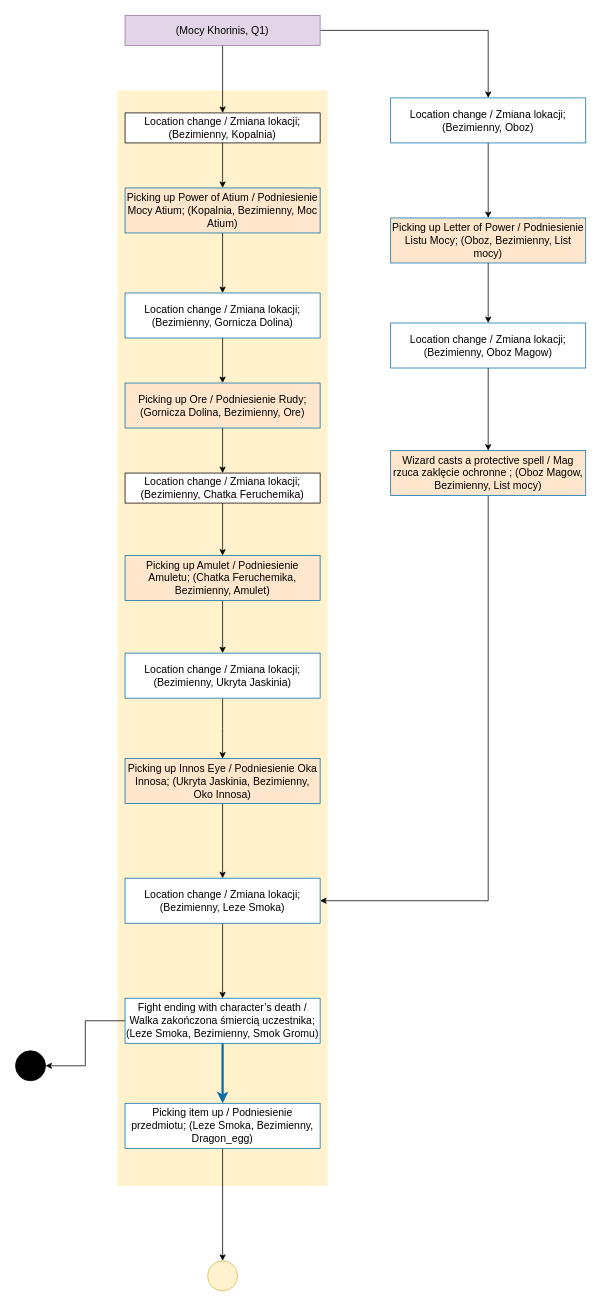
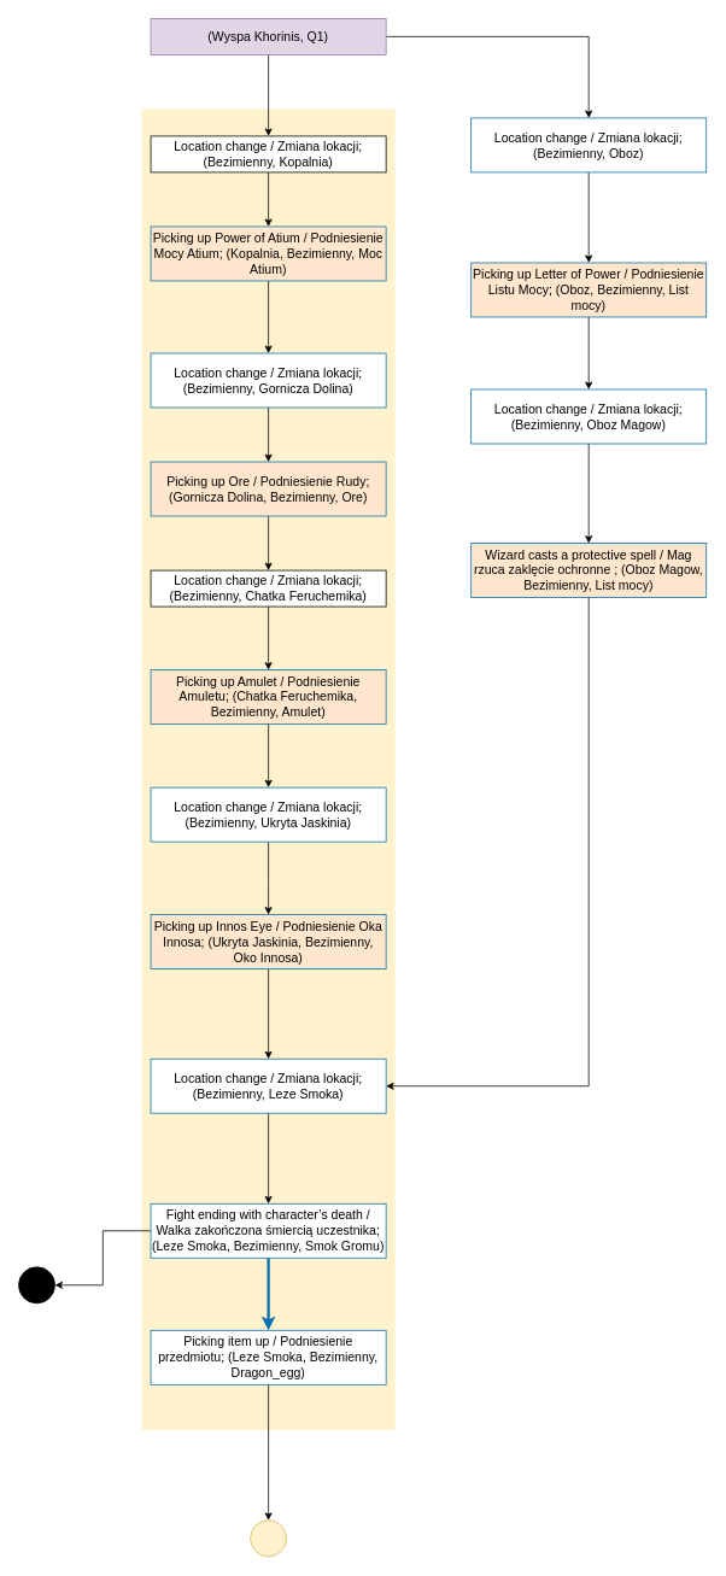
  <mxCell id="0" />
  <mxCell id="1" parent="0" />
  <mxCell id="2" value="" style="rounded=0;whiteSpace=wrap;html=1;fillColor=#fff2cc;fontFamily=Helvetica;fontSize=14;strokeColor=none;container=0;" parent="1" vertex="1"><mxGeometry x="156" y="120" width="280" height="1460" as="geometry" /></mxCell>
  <mxCell id="3" value="" style="edgeStyle=orthogonalEdgeStyle;rounded=0;orthogonalLoop=1;jettySize=auto;html=1;" parent="1" source="5" target="7" edge="1"><mxGeometry relative="1" as="geometry" /></mxCell>
  <mxCell id="4" style="edgeStyle=orthogonalEdgeStyle;rounded=0;orthogonalLoop=1;jettySize=auto;html=1;entryX=0.5;entryY=0;entryDx=0;entryDy=0;" edge="1" parent="1" source="5" target="23"><mxGeometry relative="1" as="geometry" /></mxCell>
- <mxCell id="5" value="&lt;font&gt;(Mocy Khorinis, Q1)&lt;/font&gt;" style="rounded=0;whiteSpace=wrap;html=1;strokeColor=#9673a6;fillColor=#e1d5e7;container=0;fontSize=14;" parent="1" vertex="1"><mxGeometry x="166" y="20" width="260" height="40" as="geometry" /></mxCell>
+ <mxCell id="5" value="&lt;font&gt;(Wyspa Khorinis, Q1)&lt;/font&gt;" style="rounded=0;whiteSpace=wrap;html=1;strokeColor=#9673a6;fillColor=#e1d5e7;container=0;fontSize=14;" parent="1" vertex="1"><mxGeometry x="166" y="20" width="260" height="40" as="geometry" /></mxCell>
  <mxCell id="6" value="" style="edgeStyle=orthogonalEdgeStyle;rounded=0;orthogonalLoop=1;jettySize=auto;html=1;" parent="1" source="7" target="13" edge="1"><mxGeometry relative="1" as="geometry" /></mxCell>
  <mxCell id="7" value="&lt;span id=&quot;docs-internal-guid-4cfbbf0f-7fff-1ddc-6e00-4f36d3d0db7e&quot;&gt;&lt;span style=&quot;background-color: transparent ; vertical-align: baseline&quot;&gt;&lt;font&gt;&lt;font face=&quot;arial&quot;&gt;&lt;span&gt;Location change / Zmiana lokacji; (Bezimienny, Kopalnia)&lt;/span&gt;&lt;/font&gt;&lt;/font&gt;&lt;/span&gt;&lt;/span&gt;" style="rounded=0;whiteSpace=wrap;html=1;align=center;container=0;fontSize=14;" parent="1" vertex="1"><mxGeometry x="166" y="150" width="260" height="40" as="geometry" /></mxCell>
  <mxCell id="8" value="" style="edgeStyle=orthogonalEdgeStyle;rounded=0;orthogonalLoop=1;jettySize=auto;html=1;" parent="1" source="9" target="19" edge="1"><mxGeometry relative="1" as="geometry" /></mxCell>
  <mxCell id="9" value="&lt;span id=&quot;docs-internal-guid-4cfbbf0f-7fff-1ddc-6e00-4f36d3d0db7e&quot;&gt;&lt;span style=&quot;background-color: transparent ; vertical-align: baseline&quot;&gt;&lt;font&gt;&lt;font face=&quot;arial&quot;&gt;&lt;span&gt;Location change / Zmiana lokacji;&lt;/span&gt;&lt;/font&gt;&lt;span style=&quot;font-family: arial;&quot;&gt;(Bezimienny, Chatka Feruchemika)&lt;/span&gt;&lt;br&gt;&lt;/font&gt;&lt;/span&gt;&lt;/span&gt;" style="rounded=0;whiteSpace=wrap;html=1;align=center;container=0;fontSize=14;" parent="1" vertex="1"><mxGeometry x="166" y="630" width="260" height="40" as="geometry" /></mxCell>
  <mxCell id="10" value="" style="ellipse;whiteSpace=wrap;html=1;aspect=fixed;fontSize=14;align=center;fillColor=#fff2cc;strokeWidth=1;strokeColor=#d6b656;container=0;" parent="1" vertex="1"><mxGeometry x="276" y="1680" width="40" height="40" as="geometry" /></mxCell>
  <mxCell id="11" value="" style="ellipse;whiteSpace=wrap;html=1;aspect=fixed;fontSize=14;align=center;fillColor=#000000;container=0;" parent="1" vertex="1"><mxGeometry x="20" y="1400" width="40" height="40" as="geometry" /></mxCell>
  <mxCell id="12" value="" style="edgeStyle=orthogonalEdgeStyle;rounded=0;orthogonalLoop=1;jettySize=auto;html=1;" parent="1" source="13" target="15" edge="1"><mxGeometry relative="1" as="geometry" /></mxCell>
  <mxCell id="13" value="Picking up Power of Atium / Podniesienie Mocy Atium; (Kopalnia, Bezimienny, Moc Atium)" style="rounded=0;whiteSpace=wrap;html=1;strokeColor=#d79b00;align=center;fontSize=14;fontFamily=Helvetica;fillColor=#ffe6cc;strokeColor=#006EAF;" parent="1" vertex="1"><mxGeometry x="166" y="250" width="260" height="60" as="geometry" /></mxCell>
  <mxCell id="14" value="" style="edgeStyle=orthogonalEdgeStyle;rounded=0;orthogonalLoop=1;jettySize=auto;html=1;" parent="1" source="15" target="17" edge="1"><mxGeometry relative="1" as="geometry" /></mxCell>
  <mxCell id="15" value="Location change / Zmiana lokacji; (Bezimienny, Gornicza Dolina)" style="rounded=0;whiteSpace=wrap;html=1;align=center;fontSize=14;fontFamily=Helvetica;strokeColor=#006EAF;" parent="1" vertex="1"><mxGeometry x="166" y="390" width="260" height="60" as="geometry" /></mxCell>
  <mxCell id="16" value="" style="edgeStyle=orthogonalEdgeStyle;rounded=0;orthogonalLoop=1;jettySize=auto;html=1;" parent="1" source="17" target="9" edge="1"><mxGeometry relative="1" as="geometry" /></mxCell>
  <mxCell id="17" value="Picking up Ore / Podniesienie Rudy; (Gornicza Dolina, Bezimienny, Ore)" style="rounded=0;whiteSpace=wrap;html=1;strokeColor=#d79b00;align=center;fontSize=14;fontFamily=Helvetica;fillColor=#ffe6cc;strokeColor=#006EAF;" parent="1" vertex="1"><mxGeometry x="166" y="510" width="260" height="60" as="geometry" /></mxCell>
  <mxCell id="18" value="" style="edgeStyle=orthogonalEdgeStyle;rounded=0;orthogonalLoop=1;jettySize=auto;html=1;" parent="1" source="19" target="21" edge="1"><mxGeometry relative="1" as="geometry" /></mxCell>
  <mxCell id="19" value="Picking up Amulet / Podniesienie Amuletu; (Chatka Feruchemika, Bezimienny, Amulet)" style="rounded=0;whiteSpace=wrap;html=1;strokeColor=#d79b00;align=center;fontSize=14;fontFamily=Helvetica;fillColor=#ffe6cc;strokeColor=#006EAF;" parent="1" vertex="1"><mxGeometry x="166" y="740" width="260" height="60" as="geometry" /></mxCell>
  <mxCell id="20" value="" style="edgeStyle=orthogonalEdgeStyle;rounded=0;orthogonalLoop=1;jettySize=auto;html=1;" parent="1" source="21" edge="1"><mxGeometry relative="1" as="geometry"><mxPoint x="296" y="1010.5" as="targetPoint" /></mxGeometry></mxCell>
  <mxCell id="21" value="Location change / Zmiana lokacji; (Bezimienny, Ukryta Jaskinia)" style="rounded=0;whiteSpace=wrap;html=1;align=center;fontSize=14;fontFamily=Helvetica;strokeColor=#006EAF;" parent="1" vertex="1"><mxGeometry x="166" y="870" width="260" height="60" as="geometry" /></mxCell>
  <mxCell id="22" value="" style="edgeStyle=orthogonalEdgeStyle;rounded=0;orthogonalLoop=1;jettySize=auto;html=1;" parent="1" source="23" target="25" edge="1"><mxGeometry relative="1" as="geometry" /></mxCell>
  <mxCell id="23" value="Location change / Zmiana lokacji; (Bezimienny, Oboz)" style="rounded=0;whiteSpace=wrap;html=1;align=center;fontSize=14;fontFamily=Helvetica;strokeColor=#006EAF;" parent="1" vertex="1"><mxGeometry x="520" y="130" width="260" height="60" as="geometry" /></mxCell>
  <mxCell id="24" value="" style="edgeStyle=orthogonalEdgeStyle;rounded=0;orthogonalLoop=1;jettySize=auto;html=1;" parent="1" source="25" target="27" edge="1"><mxGeometry relative="1" as="geometry" /></mxCell>
  <mxCell id="25" value="Picking up Letter of Power / Podniesienie Listu Mocy; (Oboz, Bezimienny, List mocy)" style="rounded=0;whiteSpace=wrap;html=1;strokeColor=#d79b00;align=center;fontSize=14;fontFamily=Helvetica;fillColor=#ffe6cc;strokeColor=#006EAF;" parent="1" vertex="1"><mxGeometry x="520" y="290" width="260" height="60" as="geometry" /></mxCell>
  <mxCell id="26" value="" style="edgeStyle=orthogonalEdgeStyle;rounded=0;orthogonalLoop=1;jettySize=auto;html=1;" parent="1" source="27" target="29" edge="1"><mxGeometry relative="1" as="geometry" /></mxCell>
  <mxCell id="27" value="Location change / Zmiana lokacji; (Bezimienny, Oboz Magow)" style="rounded=0;whiteSpace=wrap;html=1;align=center;fontSize=14;fontFamily=Helvetica;strokeColor=#006EAF;" parent="1" vertex="1"><mxGeometry x="520" y="430" width="260" height="60" as="geometry" /></mxCell>
  <mxCell id="28" style="edgeStyle=orthogonalEdgeStyle;rounded=0;orthogonalLoop=1;jettySize=auto;html=1;entryX=1;entryY=0.5;entryDx=0;entryDy=0;" edge="1" parent="1" source="29" target="31"><mxGeometry relative="1" as="geometry"><Array as="points"><mxPoint x="650" y="1200" /></Array></mxGeometry></mxCell>
  <mxCell id="29" value="Wizard casts a protective spell / Mag rzuca zaklęcie ochronne ; (Oboz Magow, Bezimienny, List mocy)" style="rounded=0;whiteSpace=wrap;html=1;strokeColor=#d79b00;align=center;fontSize=14;fontFamily=Helvetica;fillColor=#ffe6cc;strokeColor=#006EAF;" parent="1" vertex="1"><mxGeometry x="520" y="600" width="260" height="60" as="geometry" /></mxCell>
  <mxCell id="30" value="" style="edgeStyle=orthogonalEdgeStyle;rounded=0;orthogonalLoop=1;jettySize=auto;html=1;" parent="1" source="31" target="33" edge="1"><mxGeometry relative="1" as="geometry" /></mxCell>
  <mxCell id="31" value="Location change / Zmiana lokacji; (Bezimienny, Leze Smoka)" style="rounded=0;whiteSpace=wrap;html=1;align=center;fontSize=14;fontFamily=Helvetica;strokeColor=#006EAF;" parent="1" vertex="1"><mxGeometry x="166" y="1170" width="260" height="60" as="geometry" /></mxCell>
  <mxCell id="32" style="edgeStyle=orthogonalEdgeStyle;rounded=0;orthogonalLoop=1;jettySize=auto;html=1;entryX=1;entryY=0.5;entryDx=0;entryDy=0;" parent="1" source="33" target="11" edge="1"><mxGeometry relative="1" as="geometry" /></mxCell>
  <mxCell id="33" value="Fight ending with character’s death / Walka zakończona śmiercią uczestnika; (Leze Smoka, Bezimienny, Smok Gromu)" style="rounded=0;whiteSpace=wrap;html=1;align=center;fontSize=14;fontFamily=Helvetica;strokeColor=#006EAF;" parent="1" vertex="1"><mxGeometry x="166" y="1330" width="260" height="60" as="geometry" /></mxCell>
  <mxCell id="34" value="" style="edgeStyle=orthogonalEdgeStyle;rounded=0;orthogonalLoop=1;jettySize=auto;html=1;" parent="1" source="35" target="10" edge="1"><mxGeometry relative="1" as="geometry" /></mxCell>
  <mxCell id="35" value="Picking item up / Podniesienie przedmiotu; (Leze Smoka, Bezimienny, Dragon_egg)" style="rounded=0;whiteSpace=wrap;html=1;align=center;fontSize=14;fontFamily=Helvetica;strokeColor=#006EAF;" parent="1" vertex="1"><mxGeometry x="166" y="1470" width="260" height="60" as="geometry" /></mxCell>
  <mxCell id="36" style="rounded=0;orthogonalLoop=1;jettySize=auto;html=1;entryX=0.5;entryY=0;entryDx=0;entryDy=0;fontSize=14;fillColor=#dae8fc;strokeColor=#006EAF;strokeWidth=3;" parent="1" source="33" target="35" edge="1"><mxGeometry relative="1" as="geometry" /></mxCell>
  <mxCell id="37" value="" style="edgeStyle=orthogonalEdgeStyle;rounded=0;orthogonalLoop=1;jettySize=auto;html=1;" edge="1" parent="1" source="38" target="31"><mxGeometry relative="1" as="geometry" /></mxCell>
  <mxCell id="38" value="Picking up Innos Eye / Podniesienie Oka Innosa; (Ukryta Jaskinia, Bezimienny, Oko Innosa)" style="rounded=0;whiteSpace=wrap;html=1;strokeColor=#d79b00;align=center;fontSize=14;fontFamily=Helvetica;fillColor=#ffe6cc;strokeColor=#006EAF;" vertex="1" parent="1"><mxGeometry x="166" y="1010.5" width="260" height="60" as="geometry" /></mxCell>
